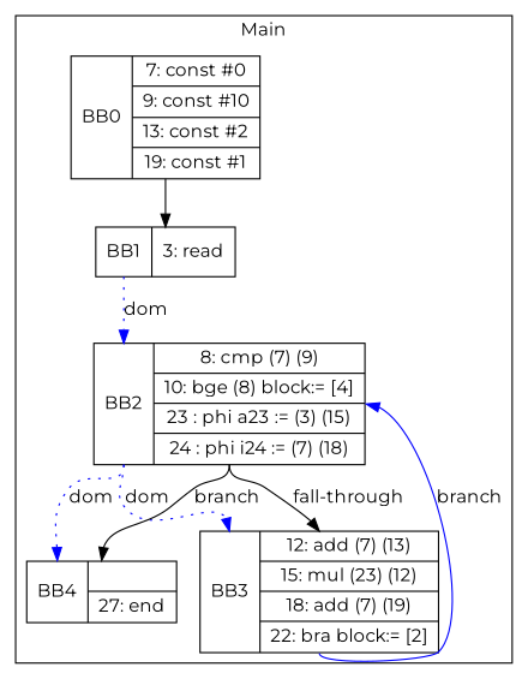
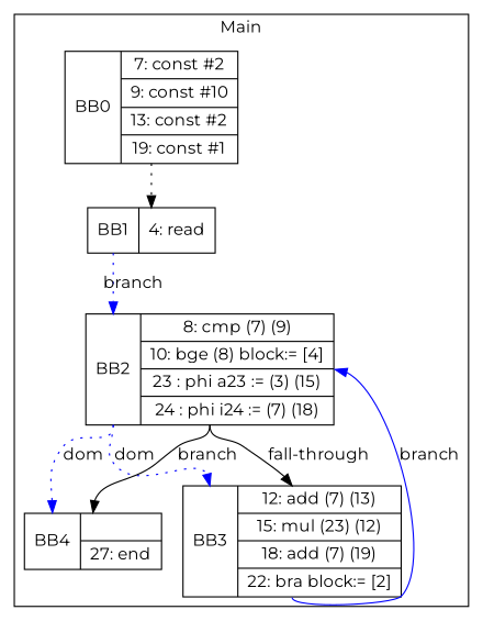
  digraph {
    fontname=Montserrat
    node [fontname=Montserrat shape=record]
    edge [fontname=Montserrat headport=n tailport=s color=blue]
-   n1 [label="<b>BB0|{7: const #0|9: const #10|13: const #2|19: const #1}"]
-   n2 [label="<b>BB1|{3: read}"]
+   n1 [label="<b>BB0|{7: const #2|9: const #10|13: const #2|19: const #1}"]
+   n2 [label="<b>BB1|{4: read}"]
    n3 [label="<b>BB2|{8: cmp (7) (9)|10: bge (8) block:= [4]|23 : phi a23 := (3) (15)|24 : phi i24 := (7) (18)}"]
    n4 [label="<b>BB3|{12: add (7) (13)|15: mul (23) (12)|18: add (7) (19)|22: bra block:= [2]}"]
    n5 [label="<b>BB4|{|27: end}"]
    subgraph cluster_1 {
      label=Main
      n1
      n2
      n3
      n4
      n5
    }
-   n1 -> n2 [color=""]
-   n2 -> n3 [headport=b label=dom style=dotted tailport=b]
+   n1 -> n2 [style=dotted color=""]
+   n2 -> n3 [headport=b label=branch style=dotted tailport=b]
    n3 -> n4 [headport=b label=dom style=dotted tailport=b]
    n3 -> n4 [label="fall-through" color=""]
    n3 -> n5 [headport=b label=dom style=dotted tailport=b]
    n3 -> n5 [label=branch color=""]
    n4 -> n3 [headport=e label=branch]
  }
